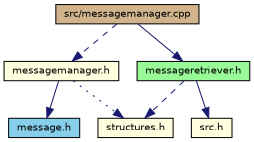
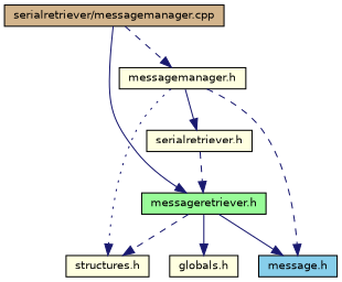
  digraph {
    node [color=black fillcolor=lightyellow fontname=Helvetica fontsize=10 shape=record style=filled]
    edge [color=midnightblue fontname=Helvetica fontsize=10 labelfontname=Helvetica labelfontsize=10 style=solid]
-   n1 [fillcolor=tan fontcolor=black height=0.2 label="src/messagemanager.cpp" width=0.4]
+   n1 [fillcolor=tan fontcolor=black height=0.2 label="serialretriever/messagemanager.cpp" width=0.4]
    n2 [height=0.2 label="messagemanager.h" width=0.4]
    n3 [fillcolor=palegreen height=0.2 label="messageretriever.h" width=0.4]
    n4 [fillcolor=skyblue height=0.2 label="message.h" width=0.4]
+   n5 [height=0.2 label="serialretriever.h" width=0.4]
    n6 [height=0.2 label="structures.h" width=0.4]
-   n7 [height=0.2 label="src.h" width=0.4]
+   n7 [height=0.2 label="globals.h" width=0.4]
    n1 -> n2 [style=dashed]
    n1 -> n3
-   n2 -> n4
+   n2 -> n4 [style=dashed]
+   n2 -> n5
    n2 -> n6 [style=dotted]
+   n3 -> n4
    n3 -> n6 [style=dashed]
    n3 -> n7
+   n5 -> n3 [style=dashed]
  }
